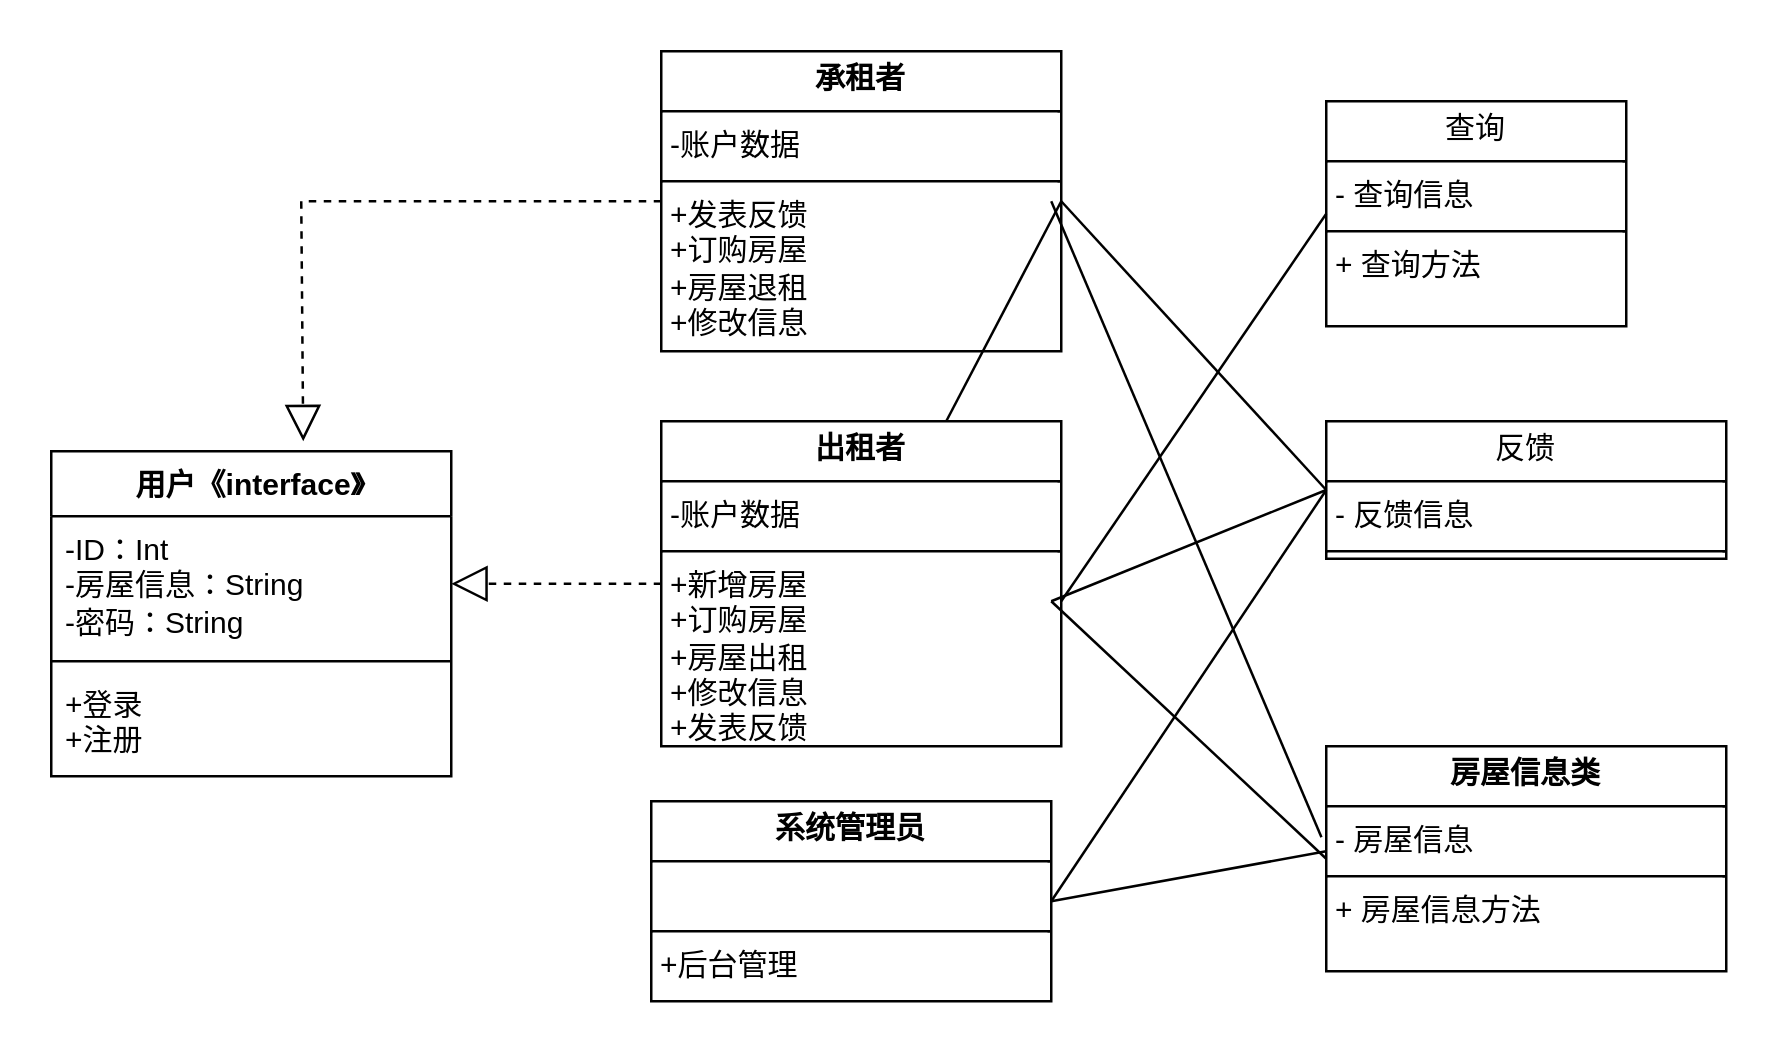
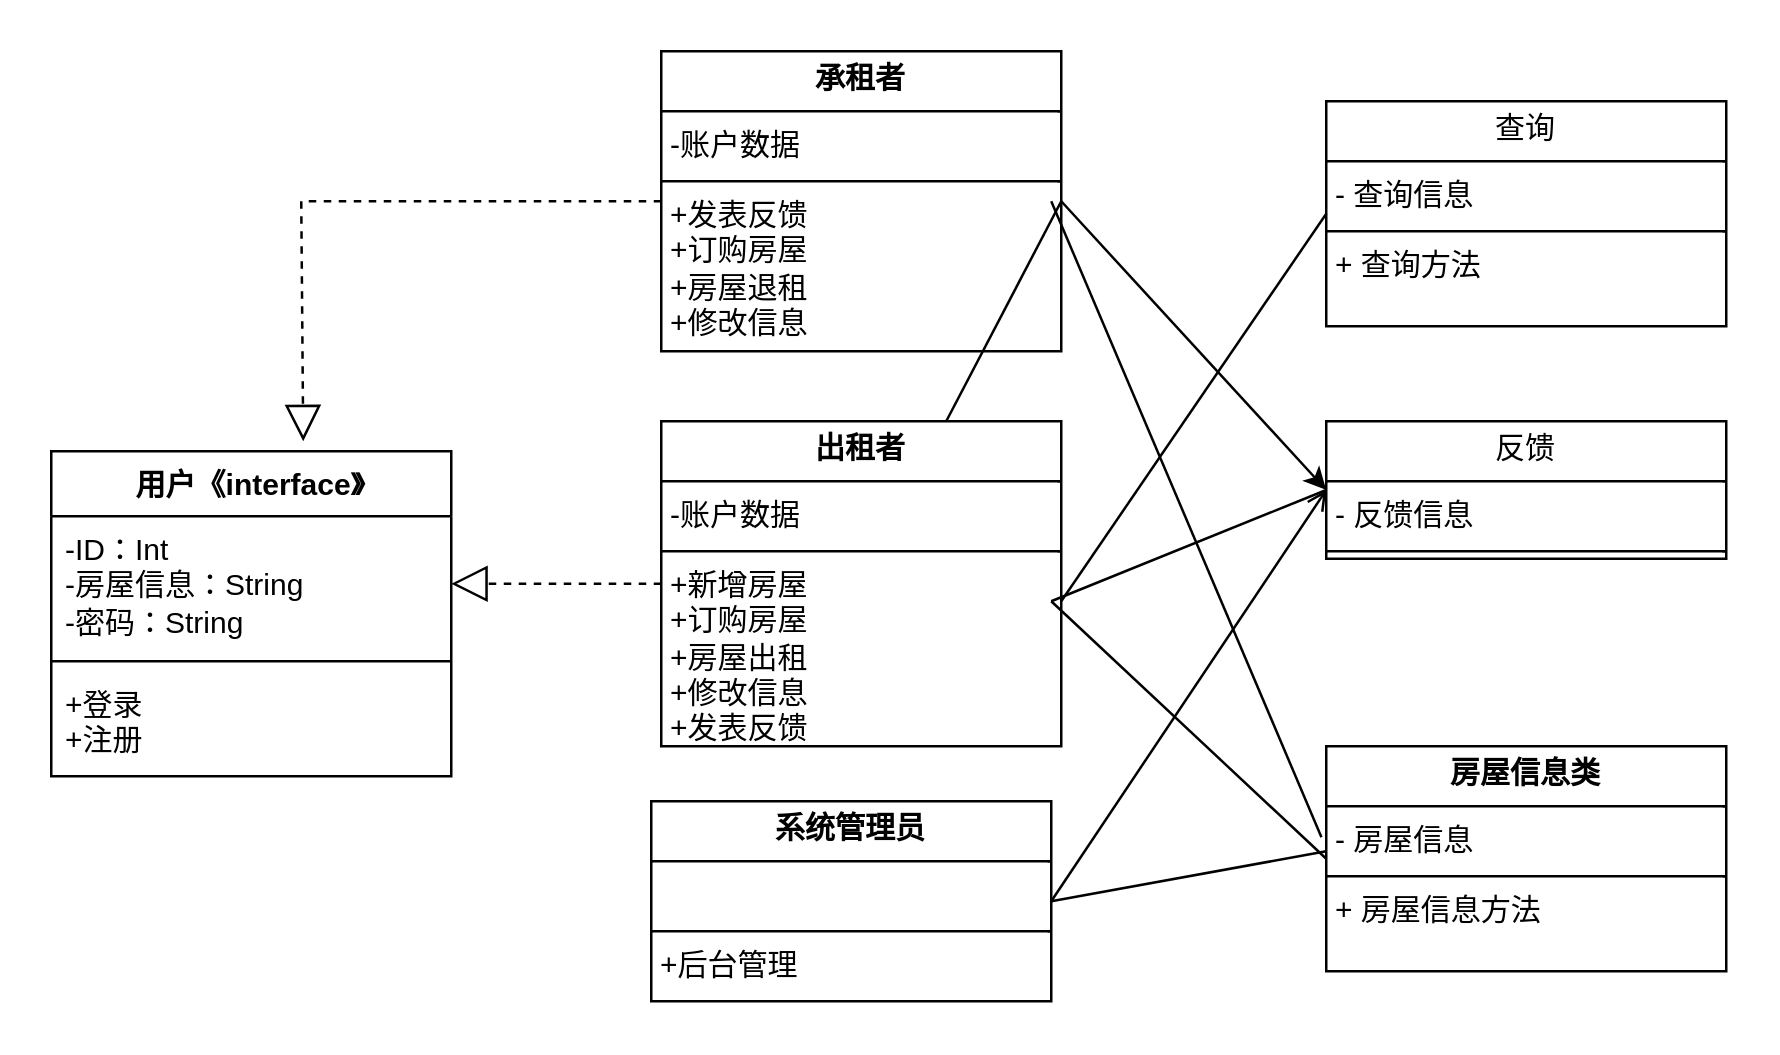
  <mxCell id="0" />
  <mxCell id="1" parent="0" />
  <mxCell id="2" value="用户《interface》" style="swimlane;fontStyle=1;align=center;verticalAlign=top;childLayout=stackLayout;horizontal=1;startSize=26;horizontalStack=0;resizeParent=1;resizeParentMax=0;resizeLast=0;collapsible=1;marginBottom=0;whiteSpace=wrap;html=1;" vertex="1" parent="1"><mxGeometry x="20" y="180" width="160" height="130" as="geometry" /></mxCell>
  <mxCell id="3" value="-ID：Int&lt;div&gt;-房屋信息：String&lt;/div&gt;&lt;div&gt;-密码：String&lt;/div&gt;" style="text;strokeColor=none;fillColor=none;align=left;verticalAlign=top;spacingLeft=4;spacingRight=4;overflow=hidden;rotatable=0;points=[[0,0.5],[1,0.5]];portConstraint=eastwest;whiteSpace=wrap;html=1;" vertex="1" parent="2"><mxGeometry y="26" width="160" height="54" as="geometry" /></mxCell>
  <mxCell id="4" value="" style="line;strokeWidth=1;fillColor=none;align=left;verticalAlign=middle;spacingTop=-1;spacingLeft=3;spacingRight=3;rotatable=0;labelPosition=right;points=[];portConstraint=eastwest;strokeColor=inherit;" vertex="1" parent="2"><mxGeometry y="80" width="160" height="8" as="geometry" /></mxCell>
  <mxCell id="5" value="+登录&lt;div&gt;+注册&lt;/div&gt;" style="text;strokeColor=none;fillColor=none;align=left;verticalAlign=top;spacingLeft=4;spacingRight=4;overflow=hidden;rotatable=0;points=[[0,0.5],[1,0.5]];portConstraint=eastwest;whiteSpace=wrap;html=1;" vertex="1" parent="2"><mxGeometry y="88" width="160" height="42" as="geometry" /></mxCell>
  <mxCell id="6" value="&lt;p style=&quot;margin:0px;margin-top:4px;text-align:center;&quot;&gt;&lt;b&gt;出租者&lt;/b&gt;&lt;/p&gt;&lt;hr size=&quot;1&quot; style=&quot;border-style:solid;&quot;&gt;&lt;p style=&quot;margin:0px;margin-left:4px;&quot;&gt;-账户数据&lt;/p&gt;&lt;hr size=&quot;1&quot; style=&quot;border-style:solid;&quot;&gt;&lt;p style=&quot;margin:0px;margin-left:4px;&quot;&gt;+新增房屋&lt;/p&gt;&lt;p style=&quot;margin:0px;margin-left:4px;&quot;&gt;+订购房屋&lt;/p&gt;&lt;p style=&quot;margin:0px;margin-left:4px;&quot;&gt;+房屋出租&lt;/p&gt;&lt;p style=&quot;margin:0px;margin-left:4px;&quot;&gt;+修改信息&lt;/p&gt;&lt;p style=&quot;margin:0px;margin-left:4px;&quot;&gt;+发表反馈&lt;/p&gt;" style="verticalAlign=top;align=left;overflow=fill;html=1;whiteSpace=wrap;" vertex="1" parent="1"><mxGeometry x="264" y="168" width="160" height="130" as="geometry" /></mxCell>
  <mxCell id="7" value="&lt;p style=&quot;margin:0px;margin-top:4px;text-align:center;&quot;&gt;&lt;b&gt;系统管理员&lt;/b&gt;&lt;/p&gt;&lt;hr size=&quot;1&quot; style=&quot;border-style:solid;&quot;&gt;&lt;p style=&quot;margin:0px;margin-left:4px;&quot;&gt;&lt;br&gt;&lt;/p&gt;&lt;hr size=&quot;1&quot; style=&quot;border-style:solid;&quot;&gt;&lt;p style=&quot;margin:0px;margin-left:4px;&quot;&gt;+后台管理&lt;/p&gt;" style="verticalAlign=top;align=left;overflow=fill;html=1;whiteSpace=wrap;" vertex="1" parent="1"><mxGeometry x="260" y="320" width="160" height="80" as="geometry" /></mxCell>
  <mxCell id="8" value="&lt;p style=&quot;margin:0px;margin-top:4px;text-align:center;&quot;&gt;&lt;b&gt;承租者&lt;/b&gt;&lt;/p&gt;&lt;hr size=&quot;1&quot; style=&quot;border-style:solid;&quot;&gt;&lt;p style=&quot;margin:0px;margin-left:4px;&quot;&gt;-账户数据&lt;/p&gt;&lt;hr size=&quot;1&quot; style=&quot;border-style:solid;&quot;&gt;&lt;p style=&quot;margin:0px;margin-left:4px;&quot;&gt;+发表反馈&lt;/p&gt;&lt;p style=&quot;margin:0px;margin-left:4px;&quot;&gt;+订购房屋&lt;/p&gt;&lt;p style=&quot;margin:0px;margin-left:4px;&quot;&gt;+房屋退租&lt;/p&gt;&lt;p style=&quot;margin:0px;margin-left:4px;&quot;&gt;+修改信息&lt;/p&gt;&lt;p style=&quot;margin:0px;margin-left:4px;&quot;&gt;&lt;br&gt;&lt;/p&gt;&lt;p style=&quot;margin:0px;margin-left:4px;&quot;&gt;&lt;br&gt;&lt;/p&gt;" style="verticalAlign=top;align=left;overflow=fill;html=1;whiteSpace=wrap;" vertex="1" parent="1"><mxGeometry x="264" y="20" width="160" height="120" as="geometry" /></mxCell>
- <mxCell id="9" value="&lt;p style=&quot;margin:0px;margin-top:4px;text-align:center;&quot;&gt;查询&lt;/p&gt;&lt;hr size=&quot;1&quot; style=&quot;border-style:solid;&quot;&gt;&lt;p style=&quot;margin:0px;margin-left:4px;&quot;&gt;- 查询信息&lt;/p&gt;&lt;hr size=&quot;1&quot; style=&quot;border-style:solid;&quot;&gt;&lt;p style=&quot;margin:0px;margin-left:4px;&quot;&gt;+ 查询方法&lt;/p&gt;" style="verticalAlign=top;align=left;overflow=fill;html=1;whiteSpace=wrap;" vertex="1" parent="1"><mxGeometry x="530" y="40" width="120" height="90" as="geometry" /></mxCell>
+ <mxCell id="9" value="&lt;p style=&quot;margin:0px;margin-top:4px;text-align:center;&quot;&gt;查询&lt;/p&gt;&lt;hr size=&quot;1&quot; style=&quot;border-style:solid;&quot;&gt;&lt;p style=&quot;margin:0px;margin-left:4px;&quot;&gt;- 查询信息&lt;/p&gt;&lt;hr size=&quot;1&quot; style=&quot;border-style:solid;&quot;&gt;&lt;p style=&quot;margin:0px;margin-left:4px;&quot;&gt;+ 查询方法&lt;/p&gt;" style="verticalAlign=top;align=left;overflow=fill;html=1;whiteSpace=wrap;" vertex="1" parent="1"><mxGeometry x="530" y="40" width="160" height="90" as="geometry" /></mxCell>
  <mxCell id="10" value="&lt;p style=&quot;margin:0px;margin-top:4px;text-align:center;&quot;&gt;反馈&lt;/p&gt;&lt;hr size=&quot;1&quot; style=&quot;border-style:solid;&quot;&gt;&lt;p style=&quot;margin:0px;margin-left:4px;&quot;&gt;- 反馈信息&lt;/p&gt;&lt;hr size=&quot;1&quot; style=&quot;border-style:solid;&quot;&gt;&lt;p style=&quot;margin:0px;margin-left:4px;&quot;&gt;+ 反馈方法&lt;/p&gt;" style="verticalAlign=top;align=left;overflow=fill;html=1;whiteSpace=wrap;" vertex="1" parent="1"><mxGeometry x="530" y="168" width="160" height="55" as="geometry" /></mxCell>
  <mxCell id="11" value="&lt;p style=&quot;margin:0px;margin-top:4px;text-align:center;&quot;&gt;&lt;b&gt;房屋信息类&lt;/b&gt;&lt;/p&gt;&lt;hr size=&quot;1&quot; style=&quot;border-style:solid;&quot;&gt;&lt;p style=&quot;margin:0px;margin-left:4px;&quot;&gt;- 房屋信息&lt;/p&gt;&lt;hr size=&quot;1&quot; style=&quot;border-style:solid;&quot;&gt;&lt;p style=&quot;margin:0px;margin-left:4px;&quot;&gt;+ 房屋信息方法&lt;/p&gt;" style="verticalAlign=top;align=left;overflow=fill;html=1;whiteSpace=wrap;" vertex="1" parent="1"><mxGeometry x="530" y="298" width="160" height="90" as="geometry" /></mxCell>
  <mxCell id="12" value="" style="endArrow=block;dashed=1;endFill=0;endSize=12;html=1;rounded=0;entryX=1;entryY=0.5;entryDx=0;entryDy=0;exitX=0;exitY=0.5;exitDx=0;exitDy=0;" edge="1" parent="1" source="6" target="3"><mxGeometry width="160" relative="1" as="geometry"><mxPoint x="340" y="240" as="sourcePoint" /><mxPoint x="500" y="240" as="targetPoint" /></mxGeometry></mxCell>
  <mxCell id="13" value="" style="endArrow=block;dashed=1;endFill=0;endSize=12;html=1;rounded=0;exitX=0;exitY=0.5;exitDx=0;exitDy=0;entryX=0.63;entryY=-0.031;entryDx=0;entryDy=0;entryPerimeter=0;" edge="1" parent="1" source="8" target="2"><mxGeometry width="160" relative="1" as="geometry"><mxPoint x="234" y="84.5" as="sourcePoint" /><mxPoint x="110" y="160" as="targetPoint" /><Array as="points"><mxPoint x="120" y="80" /></Array></mxGeometry></mxCell>
  <mxCell id="14" value="" style="endArrow=none;html=1;rounded=0;exitX=1;exitY=0.5;exitDx=0;exitDy=0;" edge="1" parent="1" source="8" target="6"><mxGeometry width="50" height="50" relative="1" as="geometry"><mxPoint x="450" y="80" as="sourcePoint" /><mxPoint x="474" y="30" as="targetPoint" /></mxGeometry></mxCell>
- <mxCell id="15" value="" style="endArrow=none;html=1;rounded=0;entryX=0;entryY=0.5;entryDx=0;entryDy=0;exitX=1;exitY=0.5;exitDx=0;exitDy=0;" edge="1" parent="1" source="8" target="10"><mxGeometry width="50" height="50" relative="1" as="geometry"><mxPoint x="430" y="90" as="sourcePoint" /><mxPoint x="490" y="100" as="targetPoint" /></mxGeometry></mxCell>
+ <mxCell id="15" value="" style="endArrow=classic;html=1;rounded=0;entryX=0;entryY=0.5;entryDx=0;entryDy=0;exitX=1;exitY=0.5;exitDx=0;exitDy=0;" edge="1" parent="1" source="8" target="10"><mxGeometry width="50" height="50" relative="1" as="geometry"><mxPoint x="430" y="90" as="sourcePoint" /><mxPoint x="490" y="100" as="targetPoint" /></mxGeometry></mxCell>
  <mxCell id="16" value="" style="endArrow=none;html=1;rounded=0;entryX=0;entryY=0.5;entryDx=0;entryDy=0;" edge="1" parent="1" target="9"><mxGeometry width="50" height="50" relative="1" as="geometry"><mxPoint x="424" y="240" as="sourcePoint" /><mxPoint x="474" y="190" as="targetPoint" /></mxGeometry></mxCell>
  <mxCell id="17" value="" style="endArrow=none;html=1;rounded=0;entryX=0;entryY=0.5;entryDx=0;entryDy=0;" edge="1" parent="1" target="10"><mxGeometry width="50" height="50" relative="1" as="geometry"><mxPoint x="420" y="240" as="sourcePoint" /><mxPoint x="450" y="190" as="targetPoint" /></mxGeometry></mxCell>
  <mxCell id="18" value="" style="endArrow=none;html=1;rounded=0;entryX=-0.012;entryY=0.404;entryDx=0;entryDy=0;entryPerimeter=0;" edge="1" parent="1" target="11"><mxGeometry width="50" height="50" relative="1" as="geometry"><mxPoint x="420" y="80" as="sourcePoint" /><mxPoint x="450" y="190" as="targetPoint" /></mxGeometry></mxCell>
  <mxCell id="19" value="" style="endArrow=none;html=1;rounded=0;entryX=0;entryY=0.5;entryDx=0;entryDy=0;" edge="1" parent="1" target="11"><mxGeometry width="50" height="50" relative="1" as="geometry"><mxPoint x="420" y="240" as="sourcePoint" /><mxPoint x="430" y="210" as="targetPoint" /></mxGeometry></mxCell>
- <mxCell id="20" value="" style="endArrow=none;html=1;rounded=0;entryX=0;entryY=0.5;entryDx=0;entryDy=0;exitX=1;exitY=0.5;exitDx=0;exitDy=0;" edge="1" parent="1" source="7" target="10"><mxGeometry width="50" height="50" relative="1" as="geometry"><mxPoint x="400" y="240" as="sourcePoint" /><mxPoint x="450" y="190" as="targetPoint" /></mxGeometry></mxCell>
+ <mxCell id="20" value="" style="endArrow=open;html=1;rounded=0;entryX=0;entryY=0.5;entryDx=0;entryDy=0;exitX=1;exitY=0.5;exitDx=0;exitDy=0;" edge="1" parent="1" source="7" target="10"><mxGeometry width="50" height="50" relative="1" as="geometry"><mxPoint x="400" y="240" as="sourcePoint" /><mxPoint x="450" y="190" as="targetPoint" /></mxGeometry></mxCell>
  <mxCell id="21" value="" style="endArrow=none;html=1;rounded=0;exitX=1;exitY=0.5;exitDx=0;exitDy=0;" edge="1" parent="1" source="7"><mxGeometry width="50" height="50" relative="1" as="geometry"><mxPoint x="400" y="240" as="sourcePoint" /><mxPoint x="530" y="340" as="targetPoint" /></mxGeometry></mxCell>
